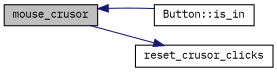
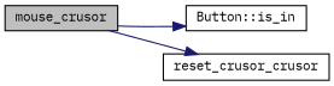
  digraph {
    fontname="IBM Plex Mono"
    rankdir=LR
    node [color=black fillcolor=white fontname="IBM Plex Mono" fontsize=10 shape=record style=filled]
    edge [color=midnightblue fontname="IBM Plex Mono" fontsize=10 labelfontname=Helvetica labelfontsize=10 style=solid]
    n1 [fillcolor=grey75 fontcolor=black height=0.2 label=mouse_crusor width=0.4]
    n2 [height=0.2 label="Button::is_in" width=0.4]
-   n3 [height=0.2 label=reset_crusor_clicks width=0.4]
-   n2 -> n1
+   n3 [height=0.2 label=reset_crusor_crusor width=0.4]
+   n1 -> n2
    n1 -> n3
  }
